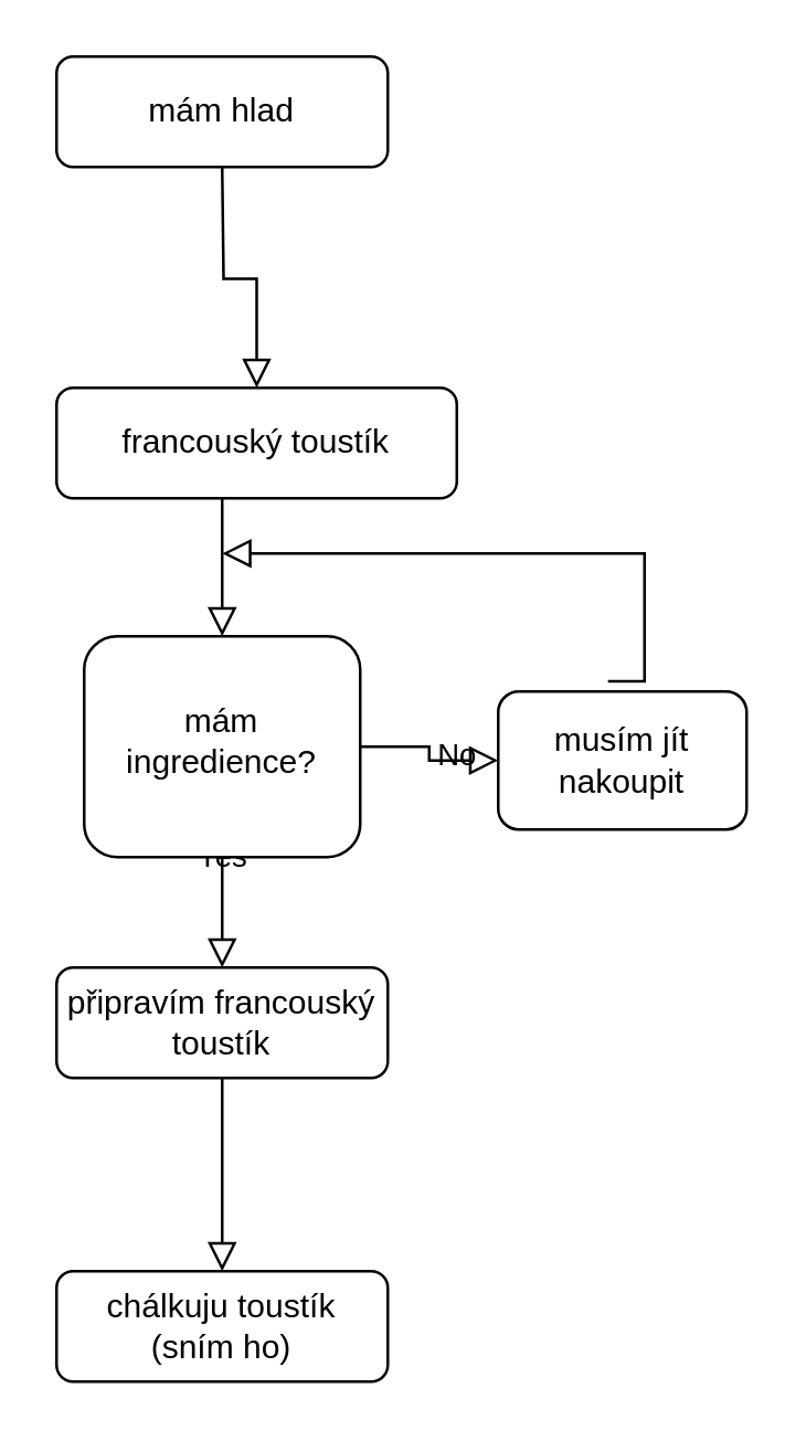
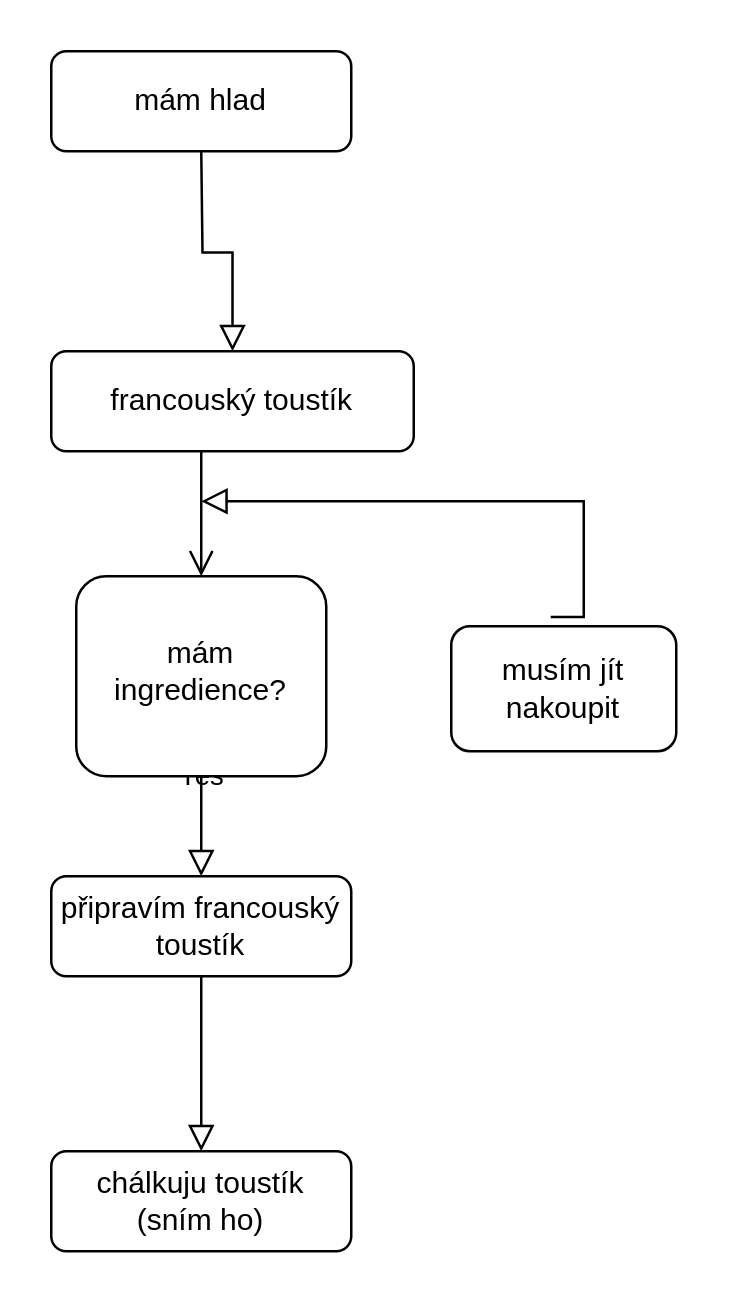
  <mxCell id="0" />
  <mxCell id="1" parent="0" />
- <mxCell id="2" value="" style="rounded=0;html=1;jettySize=auto;orthogonalLoop=1;fontSize=11;endArrow=block;endFill=0;endSize=8;strokeWidth=1;shadow=0;labelBackgroundColor=none;edgeStyle=orthogonalEdgeStyle;" parent="1" source="3" target="6" edge="1"><mxGeometry relative="1" as="geometry"><Array as="points"><mxPoint x="80" y="200" /><mxPoint x="80" y="200" /></Array></mxGeometry></mxCell>
+ <mxCell id="2" value="" style="rounded=0;html=1;jettySize=auto;orthogonalLoop=1;fontSize=11;endArrow=open;endFill=0;endSize=8;strokeWidth=1;shadow=0;labelBackgroundColor=none;edgeStyle=orthogonalEdgeStyle;" parent="1" source="3" target="6" edge="1"><mxGeometry relative="1" as="geometry"><Array as="points"><mxPoint x="80" y="200" /><mxPoint x="80" y="200" /></Array></mxGeometry></mxCell>
  <mxCell id="3" value="francouský toustík" style="rounded=1;whiteSpace=wrap;html=1;fontSize=12;glass=0;strokeWidth=1;shadow=0;" parent="1" vertex="1"><mxGeometry x="20" y="140" width="145" height="40" as="geometry" /></mxCell>
  <mxCell id="4" value="Yes" style="rounded=0;html=1;jettySize=auto;orthogonalLoop=1;fontSize=11;endArrow=block;endFill=0;endSize=8;strokeWidth=1;shadow=0;labelBackgroundColor=none;edgeStyle=orthogonalEdgeStyle;" parent="1" source="6" edge="1"><mxGeometry y="20" relative="1" as="geometry"><mxPoint as="offset" /><mxPoint x="80" y="350" as="targetPoint" /></mxGeometry></mxCell>
- <mxCell id="5" value="No" style="edgeStyle=orthogonalEdgeStyle;rounded=0;html=1;jettySize=auto;orthogonalLoop=1;fontSize=11;endArrow=block;endFill=0;endSize=8;strokeWidth=1;shadow=0;labelBackgroundColor=none;" parent="1" source="6" target="7" edge="1"><mxGeometry y="10" relative="1" as="geometry"><mxPoint as="offset" /></mxGeometry></mxCell>
  <mxCell id="6" value="mám ingredience?" style="whiteSpace=wrap;html=1;shadow=0;fontFamily=Helvetica;fontSize=12;align=center;strokeWidth=1;spacing=6;spacingTop=-4;rounded=1;" parent="1" vertex="1"><mxGeometry x="30" y="230" width="100" height="80" as="geometry" /></mxCell>
  <mxCell id="7" value="musím jít nakoupit" style="rounded=1;whiteSpace=wrap;html=1;fontSize=12;glass=0;strokeWidth=1;shadow=0;" parent="1" vertex="1"><mxGeometry x="180" y="250" width="90" height="50" as="geometry" /></mxCell>
  <mxCell id="8" value="chálkuju toustík&lt;br&gt;(sním ho)" style="rounded=1;whiteSpace=wrap;html=1;fontSize=12;glass=0;strokeWidth=1;shadow=0;" parent="1" vertex="1"><mxGeometry x="20" y="460" width="120" height="40" as="geometry" /></mxCell>
  <mxCell id="9" value="připravím francouský toustík" style="rounded=1;whiteSpace=wrap;html=1;fontSize=12;glass=0;strokeWidth=1;shadow=0;" parent="1" vertex="1"><mxGeometry x="20" y="350" width="120" height="40" as="geometry" /></mxCell>
  <mxCell id="10" value="mám hlad" style="rounded=1;whiteSpace=wrap;html=1;" parent="1" vertex="1"><mxGeometry x="20" y="20" width="120" height="40" as="geometry" /></mxCell>
  <mxCell id="11" value="" style="rounded=0;html=1;jettySize=auto;orthogonalLoop=1;fontSize=11;endArrow=block;endFill=0;endSize=8;strokeWidth=1;shadow=0;labelBackgroundColor=none;edgeStyle=orthogonalEdgeStyle;entryX=0.5;entryY=0;entryDx=0;entryDy=0;" parent="1" target="3" edge="1"><mxGeometry relative="1" as="geometry"><mxPoint x="80" as="sourcePoint" y="60" /><mxPoint x="80" y="110" as="targetPoint" /><Array as="points" /></mxGeometry></mxCell>
  <mxCell id="12" value="" style="rounded=0;html=1;jettySize=auto;orthogonalLoop=1;fontSize=11;endArrow=block;endFill=0;endSize=8;strokeWidth=1;shadow=0;labelBackgroundColor=none;edgeStyle=orthogonalEdgeStyle;exitX=0.442;exitY=-0.075;exitDx=0;exitDy=0;exitPerimeter=0;" parent="1" source="7" edge="1"><mxGeometry relative="1" as="geometry"><mxPoint x="190" y="140" as="sourcePoint" /><mxPoint x="80" y="200" as="targetPoint" /><Array as="points"><mxPoint x="233" y="200" /></Array></mxGeometry></mxCell>
  <mxCell id="13" value="" style="rounded=0;html=1;jettySize=auto;orthogonalLoop=1;fontSize=11;endArrow=block;endFill=0;endSize=8;strokeWidth=1;shadow=0;labelBackgroundColor=none;edgeStyle=orthogonalEdgeStyle;exitX=0.5;exitY=1;exitDx=0;exitDy=0;" parent="1" source="9" edge="1"><mxGeometry relative="1" as="geometry"><mxPoint x="80" y="410" as="sourcePoint" /><mxPoint x="80" y="460" as="targetPoint" /><Array as="points"><mxPoint x="80" y="440" /><mxPoint x="80" y="440" /></Array></mxGeometry></mxCell>
